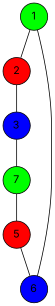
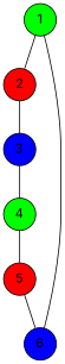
  graph {
    splines=true
    node [fillcolor=green fontname=Inter shape=circle style=filled]
    n1 [label=1]
    n2 [fillcolor=red label=2]
    n3 [fillcolor=blue label=6]
    n4 [fillcolor=blue label=3]
-   n5 [label=7]
+   n5 [label=4]
    n6 [fillcolor=red label=5]
    n1 -- n2
    n1 -- n3
    n2 -- n4
    n4 -- n5
    n5 -- n6
    n6 -- n3
  }
